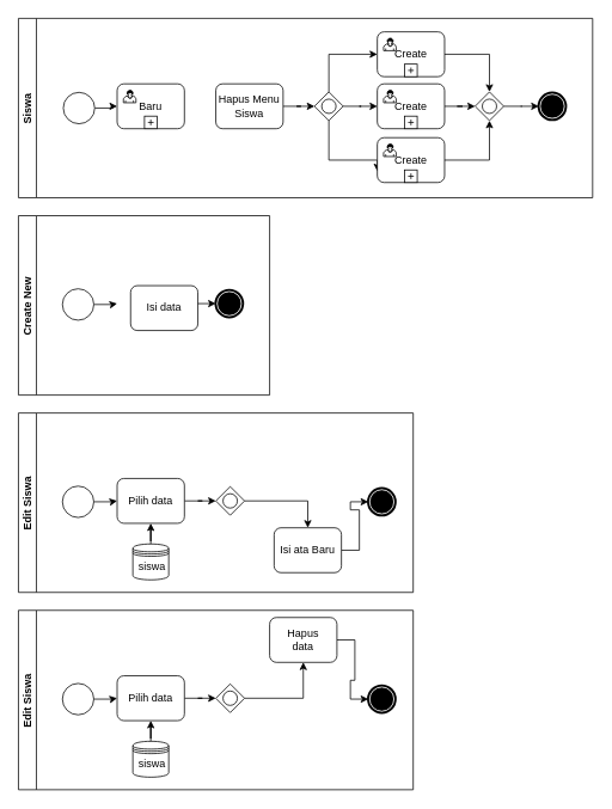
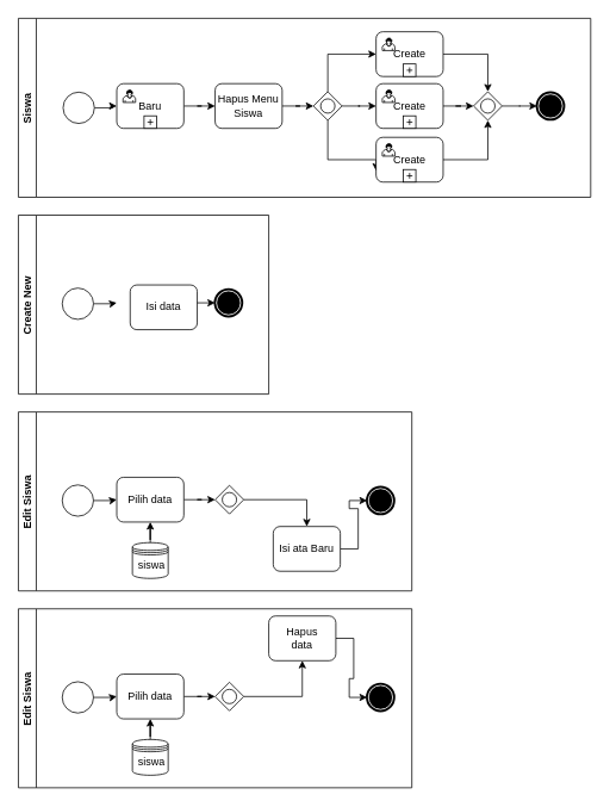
  <mxCell id="0" />
  <mxCell id="1" parent="0" />
  <mxCell id="2" value="Siswa" style="swimlane;startSize=20;horizontal=0;" vertex="1" parent="1"><mxGeometry width="640" height="200" as="geometry" x="20" y="20" /></mxCell>
  <mxCell id="3" style="edgeStyle=orthogonalEdgeStyle;rounded=0;orthogonalLoop=1;jettySize=auto;html=1;" edge="1" parent="2" source="4" target="6"><mxGeometry relative="1" as="geometry" /></mxCell>
  <mxCell id="4" value="" style="shape=mxgraph.bpmn.shape;html=1;verticalLabelPosition=bottom;labelBackgroundColor=#ffffff;verticalAlign=top;align=center;perimeter=ellipsePerimeter;outlineConnect=0;outline=standard;symbol=general;" vertex="1" parent="2"><mxGeometry x="50" y="82.5" width="35" height="35" as="geometry" /></mxCell>
+ <mxCell id="5" style="edgeStyle=orthogonalEdgeStyle;rounded=0;orthogonalLoop=1;jettySize=auto;html=1;" edge="1" parent="2" source="6" target="10"><mxGeometry relative="1" as="geometry" /></mxCell>
  <mxCell id="6" value="Baru" style="html=1;whiteSpace=wrap;rounded=1;dropTarget=0;" vertex="1" parent="2"><mxGeometry x="110" y="73" width="75" height="50" as="geometry" /></mxCell>
  <mxCell id="7" value="" style="html=1;shape=mxgraph.bpmn.user_task;outlineConnect=0;" vertex="1" parent="6"><mxGeometry width="14" height="14" relative="1" as="geometry"><mxPoint x="7" y="7" as="offset" /></mxGeometry></mxCell>
  <mxCell id="8" value="" style="html=1;shape=plus;outlineConnect=0;" vertex="1" parent="6"><mxGeometry x="0.5" y="1" width="14" height="14" relative="1" as="geometry"><mxPoint x="-7" y="-14" as="offset" /></mxGeometry></mxCell>
  <mxCell id="9" style="edgeStyle=orthogonalEdgeStyle;rounded=0;orthogonalLoop=1;jettySize=auto;html=1;entryX=0;entryY=0.5;entryDx=0;entryDy=0;" edge="1" parent="2" source="10" target="14"><mxGeometry relative="1" as="geometry" /></mxCell>
  <mxCell id="10" value="Hapus Menu Siswa" style="shape=ext;rounded=1;html=1;whiteSpace=wrap;" vertex="1" parent="2"><mxGeometry x="220" y="73" width="75" height="50" as="geometry" /></mxCell>
  <mxCell id="11" style="edgeStyle=orthogonalEdgeStyle;rounded=0;orthogonalLoop=1;jettySize=auto;html=1;entryX=0;entryY=0.5;entryDx=0;entryDy=0;" edge="1" parent="2" source="14" target="16"><mxGeometry relative="1" as="geometry"><Array as="points"><mxPoint x="346" y="40" /></Array></mxGeometry></mxCell>
  <mxCell id="12" style="edgeStyle=orthogonalEdgeStyle;rounded=0;orthogonalLoop=1;jettySize=auto;html=1;" edge="1" parent="2" source="14" target="20"><mxGeometry relative="1" as="geometry" /></mxCell>
  <mxCell id="13" style="edgeStyle=orthogonalEdgeStyle;rounded=0;orthogonalLoop=1;jettySize=auto;html=1;entryX=0;entryY=0.75;entryDx=0;entryDy=0;" edge="1" parent="2" source="14" target="24"><mxGeometry relative="1" as="geometry"><Array as="points"><mxPoint x="346" y="158" /><mxPoint x="400" y="158" /></Array></mxGeometry></mxCell>
  <mxCell id="14" value="" style="shape=mxgraph.bpmn.shape;html=1;verticalLabelPosition=bottom;labelBackgroundColor=#ffffff;verticalAlign=top;align=center;perimeter=rhombusPerimeter;background=gateway;outlineConnect=0;outline=standard;symbol=general;" vertex="1" parent="2"><mxGeometry x="330" y="82" width="32" height="32" as="geometry" /></mxCell>
  <mxCell id="15" style="edgeStyle=orthogonalEdgeStyle;rounded=0;orthogonalLoop=1;jettySize=auto;html=1;entryX=0.5;entryY=0;entryDx=0;entryDy=0;" edge="1" parent="2" source="16" target="28"><mxGeometry relative="1" as="geometry" /></mxCell>
  <mxCell id="16" value="Create" style="html=1;whiteSpace=wrap;rounded=1;dropTarget=0;" vertex="1" parent="2"><mxGeometry x="400" y="15" width="75" height="50" as="geometry" /></mxCell>
  <mxCell id="17" value="" style="html=1;shape=mxgraph.bpmn.user_task;outlineConnect=0;" vertex="1" parent="16"><mxGeometry width="14" height="14" relative="1" as="geometry"><mxPoint x="7" y="7" as="offset" /></mxGeometry></mxCell>
  <mxCell id="18" value="" style="html=1;shape=plus;outlineConnect=0;" vertex="1" parent="16"><mxGeometry x="0.5" y="1" width="14" height="14" relative="1" as="geometry"><mxPoint x="-7" y="-14" as="offset" /></mxGeometry></mxCell>
  <mxCell id="19" style="edgeStyle=orthogonalEdgeStyle;rounded=0;orthogonalLoop=1;jettySize=auto;html=1;entryX=0;entryY=0.5;entryDx=0;entryDy=0;" edge="1" parent="2" source="20" target="28"><mxGeometry relative="1" as="geometry" /></mxCell>
  <mxCell id="20" value="Create" style="html=1;whiteSpace=wrap;rounded=1;dropTarget=0;" vertex="1" parent="2"><mxGeometry x="400" y="73" width="75" height="50" as="geometry" /></mxCell>
  <mxCell id="21" value="" style="html=1;shape=mxgraph.bpmn.user_task;outlineConnect=0;" vertex="1" parent="20"><mxGeometry width="14" height="14" relative="1" as="geometry"><mxPoint x="7" y="7" as="offset" /></mxGeometry></mxCell>
  <mxCell id="22" value="" style="html=1;shape=plus;outlineConnect=0;" vertex="1" parent="20"><mxGeometry x="0.5" y="1" width="14" height="14" relative="1" as="geometry"><mxPoint x="-7" y="-14" as="offset" /></mxGeometry></mxCell>
  <mxCell id="23" style="edgeStyle=orthogonalEdgeStyle;rounded=0;orthogonalLoop=1;jettySize=auto;html=1;entryX=0.5;entryY=1;entryDx=0;entryDy=0;" edge="1" parent="2" source="24" target="28"><mxGeometry relative="1" as="geometry" /></mxCell>
  <mxCell id="24" value="Create" style="html=1;whiteSpace=wrap;rounded=1;dropTarget=0;" vertex="1" parent="2"><mxGeometry x="400" y="133" width="75" height="50" as="geometry" /></mxCell>
  <mxCell id="25" value="" style="html=1;shape=mxgraph.bpmn.user_task;outlineConnect=0;" vertex="1" parent="24"><mxGeometry width="14" height="14" relative="1" as="geometry"><mxPoint x="7" y="7" as="offset" /></mxGeometry></mxCell>
  <mxCell id="26" value="" style="html=1;shape=plus;outlineConnect=0;" vertex="1" parent="24"><mxGeometry x="0.5" y="1" width="14" height="14" relative="1" as="geometry"><mxPoint x="-7" y="-14" as="offset" /></mxGeometry></mxCell>
  <mxCell id="27" style="edgeStyle=orthogonalEdgeStyle;rounded=0;orthogonalLoop=1;jettySize=auto;html=1;" edge="1" parent="2" source="28" target="29"><mxGeometry relative="1" as="geometry" /></mxCell>
  <mxCell id="28" value="" style="shape=mxgraph.bpmn.shape;html=1;verticalLabelPosition=bottom;labelBackgroundColor=#ffffff;verticalAlign=top;align=center;perimeter=rhombusPerimeter;background=gateway;outlineConnect=0;outline=standard;symbol=general;" vertex="1" parent="2"><mxGeometry x="509" y="82" width="32" height="32" as="geometry" /></mxCell>
  <mxCell id="29" value="" style="shape=mxgraph.bpmn.shape;html=1;verticalLabelPosition=bottom;labelBackgroundColor=#ffffff;verticalAlign=top;align=center;perimeter=ellipsePerimeter;outlineConnect=0;outline=end;symbol=terminate;" vertex="1" parent="2"><mxGeometry x="580" y="83" width="30" height="30" as="geometry" /></mxCell>
  <mxCell id="30" value="Create New" style="swimlane;startSize=20;horizontal=0;" vertex="1" parent="1"><mxGeometry y="240" width="280" height="200" as="geometry" x="20" /></mxCell>
  <mxCell id="31" style="edgeStyle=orthogonalEdgeStyle;rounded=0;orthogonalLoop=1;jettySize=auto;html=1;" edge="1" parent="30" source="32"><mxGeometry relative="1" as="geometry"><mxPoint x="110" y="98" as="targetPoint" /></mxGeometry></mxCell>
  <mxCell id="32" value="" style="shape=mxgraph.bpmn.shape;html=1;verticalLabelPosition=bottom;labelBackgroundColor=#ffffff;verticalAlign=top;align=center;perimeter=ellipsePerimeter;outlineConnect=0;outline=standard;symbol=general;" vertex="1" parent="30"><mxGeometry x="49" y="81.5" width="35" height="35" as="geometry" /></mxCell>
  <mxCell id="33" value="" style="shape=mxgraph.bpmn.shape;html=1;verticalLabelPosition=bottom;labelBackgroundColor=#ffffff;verticalAlign=top;align=center;perimeter=ellipsePerimeter;outlineConnect=0;outline=end;symbol=terminate;" vertex="1" parent="30"><mxGeometry x="220" y="83" width="30" height="30" as="geometry" /></mxCell>
  <mxCell id="34" style="edgeStyle=orthogonalEdgeStyle;rounded=0;orthogonalLoop=1;jettySize=auto;html=1;entryX=0;entryY=0.5;entryDx=0;entryDy=0;" edge="1" parent="30" target="33"><mxGeometry relative="1" as="geometry"><mxPoint x="185" y="98" as="sourcePoint" /></mxGeometry></mxCell>
  <mxCell id="35" value="Isi data" style="shape=ext;rounded=1;html=1;whiteSpace=wrap;" vertex="1" parent="30"><mxGeometry x="125" y="78" width="75" height="50" as="geometry" /></mxCell>
  <mxCell id="36" value="Edit Siswa" style="swimlane;startSize=20;horizontal=0;" vertex="1" parent="1"><mxGeometry y="460" width="440" height="200" as="geometry" x="20" /></mxCell>
  <mxCell id="37" style="edgeStyle=orthogonalEdgeStyle;rounded=0;orthogonalLoop=1;jettySize=auto;html=1;" edge="1" parent="36" source="38"><mxGeometry relative="1" as="geometry"><mxPoint x="110" y="98" as="targetPoint" /></mxGeometry></mxCell>
  <mxCell id="38" value="" style="shape=mxgraph.bpmn.shape;html=1;verticalLabelPosition=bottom;labelBackgroundColor=#ffffff;verticalAlign=top;align=center;perimeter=ellipsePerimeter;outlineConnect=0;outline=standard;symbol=general;" vertex="1" parent="36"><mxGeometry x="49" y="81.5" width="35" height="35" as="geometry" /></mxCell>
  <mxCell id="39" value="" style="shape=mxgraph.bpmn.shape;html=1;verticalLabelPosition=bottom;labelBackgroundColor=#ffffff;verticalAlign=top;align=center;perimeter=ellipsePerimeter;outlineConnect=0;outline=end;symbol=terminate;" vertex="1" parent="36"><mxGeometry x="390" y="84" width="30" height="30" as="geometry" /></mxCell>
  <mxCell id="40" style="edgeStyle=orthogonalEdgeStyle;rounded=0;orthogonalLoop=1;jettySize=auto;html=1;" edge="1" parent="36" source="41" target="43"><mxGeometry relative="1" as="geometry" /></mxCell>
  <mxCell id="41" value="Pilih data" style="shape=ext;rounded=1;html=1;whiteSpace=wrap;" vertex="1" parent="36"><mxGeometry x="110" y="73" width="75" height="50" as="geometry" /></mxCell>
  <mxCell id="42" style="edgeStyle=orthogonalEdgeStyle;rounded=0;orthogonalLoop=1;jettySize=auto;html=1;" edge="1" parent="36" source="43" target="45"><mxGeometry relative="1" as="geometry" /></mxCell>
  <mxCell id="43" value="" style="shape=mxgraph.bpmn.shape;html=1;verticalLabelPosition=bottom;labelBackgroundColor=#ffffff;verticalAlign=top;align=center;perimeter=rhombusPerimeter;background=gateway;outlineConnect=0;outline=standard;symbol=general;" vertex="1" parent="36"><mxGeometry x="220" y="82" width="32" height="32" as="geometry" /></mxCell>
  <mxCell id="44" style="edgeStyle=orthogonalEdgeStyle;rounded=0;orthogonalLoop=1;jettySize=auto;html=1;entryX=0;entryY=0.5;entryDx=0;entryDy=0;" edge="1" parent="36" source="45" target="39"><mxGeometry relative="1" as="geometry" /></mxCell>
  <mxCell id="45" value="Isi ata Baru" style="shape=ext;rounded=1;html=1;whiteSpace=wrap;" vertex="1" parent="36"><mxGeometry x="285" y="128" width="75" height="50" as="geometry" /></mxCell>
  <mxCell id="46" value="" style="shape=datastore;whiteSpace=wrap;html=1;" vertex="1" parent="36"><mxGeometry x="127.5" y="146" width="40" height="40" as="geometry" /></mxCell>
  <mxCell id="47" style="edgeStyle=orthogonalEdgeStyle;rounded=0;orthogonalLoop=1;jettySize=auto;html=1;entryX=0.5;entryY=1;entryDx=0;entryDy=0;" edge="1" parent="36" source="46" target="41"><mxGeometry relative="1" as="geometry" /></mxCell>
  <mxCell id="48" value="siswa" style="text;html=1;strokeColor=none;fillColor=none;align=center;verticalAlign=middle;whiteSpace=wrap;rounded=0;" vertex="1" parent="36"><mxGeometry x="128.5" y="161" width="40" height="20" as="geometry" /></mxCell>
  <mxCell id="49" value="Edit Siswa" style="swimlane;startSize=20;horizontal=0;" vertex="1" parent="1"><mxGeometry y="680" width="440" height="200" as="geometry" x="20" /></mxCell>
  <mxCell id="50" style="edgeStyle=orthogonalEdgeStyle;rounded=0;orthogonalLoop=1;jettySize=auto;html=1;" edge="1" parent="49" source="51"><mxGeometry relative="1" as="geometry"><mxPoint x="110" y="98" as="targetPoint" /></mxGeometry></mxCell>
  <mxCell id="51" value="" style="shape=mxgraph.bpmn.shape;html=1;verticalLabelPosition=bottom;labelBackgroundColor=#ffffff;verticalAlign=top;align=center;perimeter=ellipsePerimeter;outlineConnect=0;outline=standard;symbol=general;" vertex="1" parent="49"><mxGeometry x="49" y="81.5" width="35" height="35" as="geometry" /></mxCell>
  <mxCell id="52" value="" style="shape=mxgraph.bpmn.shape;html=1;verticalLabelPosition=bottom;labelBackgroundColor=#ffffff;verticalAlign=top;align=center;perimeter=ellipsePerimeter;outlineConnect=0;outline=end;symbol=terminate;" vertex="1" parent="49"><mxGeometry x="390" y="84" width="30" height="30" as="geometry" /></mxCell>
  <mxCell id="53" style="edgeStyle=orthogonalEdgeStyle;rounded=0;orthogonalLoop=1;jettySize=auto;html=1;" edge="1" parent="49" source="54" target="56"><mxGeometry relative="1" as="geometry" /></mxCell>
  <mxCell id="54" value="Pilih data" style="shape=ext;rounded=1;html=1;whiteSpace=wrap;" vertex="1" parent="49"><mxGeometry x="110" y="73" width="75" height="50" as="geometry" /></mxCell>
  <mxCell id="55" style="edgeStyle=orthogonalEdgeStyle;rounded=0;orthogonalLoop=1;jettySize=auto;html=1;" edge="1" parent="49" source="56" target="58"><mxGeometry relative="1" as="geometry" /></mxCell>
  <mxCell id="56" value="" style="shape=mxgraph.bpmn.shape;html=1;verticalLabelPosition=bottom;labelBackgroundColor=#ffffff;verticalAlign=top;align=center;perimeter=rhombusPerimeter;background=gateway;outlineConnect=0;outline=standard;symbol=general;" vertex="1" parent="49"><mxGeometry x="220" y="82" width="32" height="32" as="geometry" /></mxCell>
  <mxCell id="57" style="edgeStyle=orthogonalEdgeStyle;rounded=0;orthogonalLoop=1;jettySize=auto;html=1;entryX=0;entryY=0.5;entryDx=0;entryDy=0;" edge="1" parent="49" source="58" target="52"><mxGeometry relative="1" as="geometry" /></mxCell>
  <mxCell id="58" value="Hapus&lt;br&gt;data" style="shape=ext;rounded=1;html=1;whiteSpace=wrap;" vertex="1" parent="49"><mxGeometry x="280" y="8" width="75" height="50" as="geometry" /></mxCell>
  <mxCell id="59" value="" style="shape=datastore;whiteSpace=wrap;html=1;" vertex="1" parent="49"><mxGeometry x="127.5" y="146" width="40" height="40" as="geometry" /></mxCell>
  <mxCell id="60" style="edgeStyle=orthogonalEdgeStyle;rounded=0;orthogonalLoop=1;jettySize=auto;html=1;entryX=0.5;entryY=1;entryDx=0;entryDy=0;" edge="1" parent="49" source="59" target="54"><mxGeometry relative="1" as="geometry" /></mxCell>
  <mxCell id="61" value="siswa" style="text;html=1;strokeColor=none;fillColor=none;align=center;verticalAlign=middle;whiteSpace=wrap;rounded=0;" vertex="1" parent="49"><mxGeometry x="128.5" y="161" width="40" height="20" as="geometry" /></mxCell>
